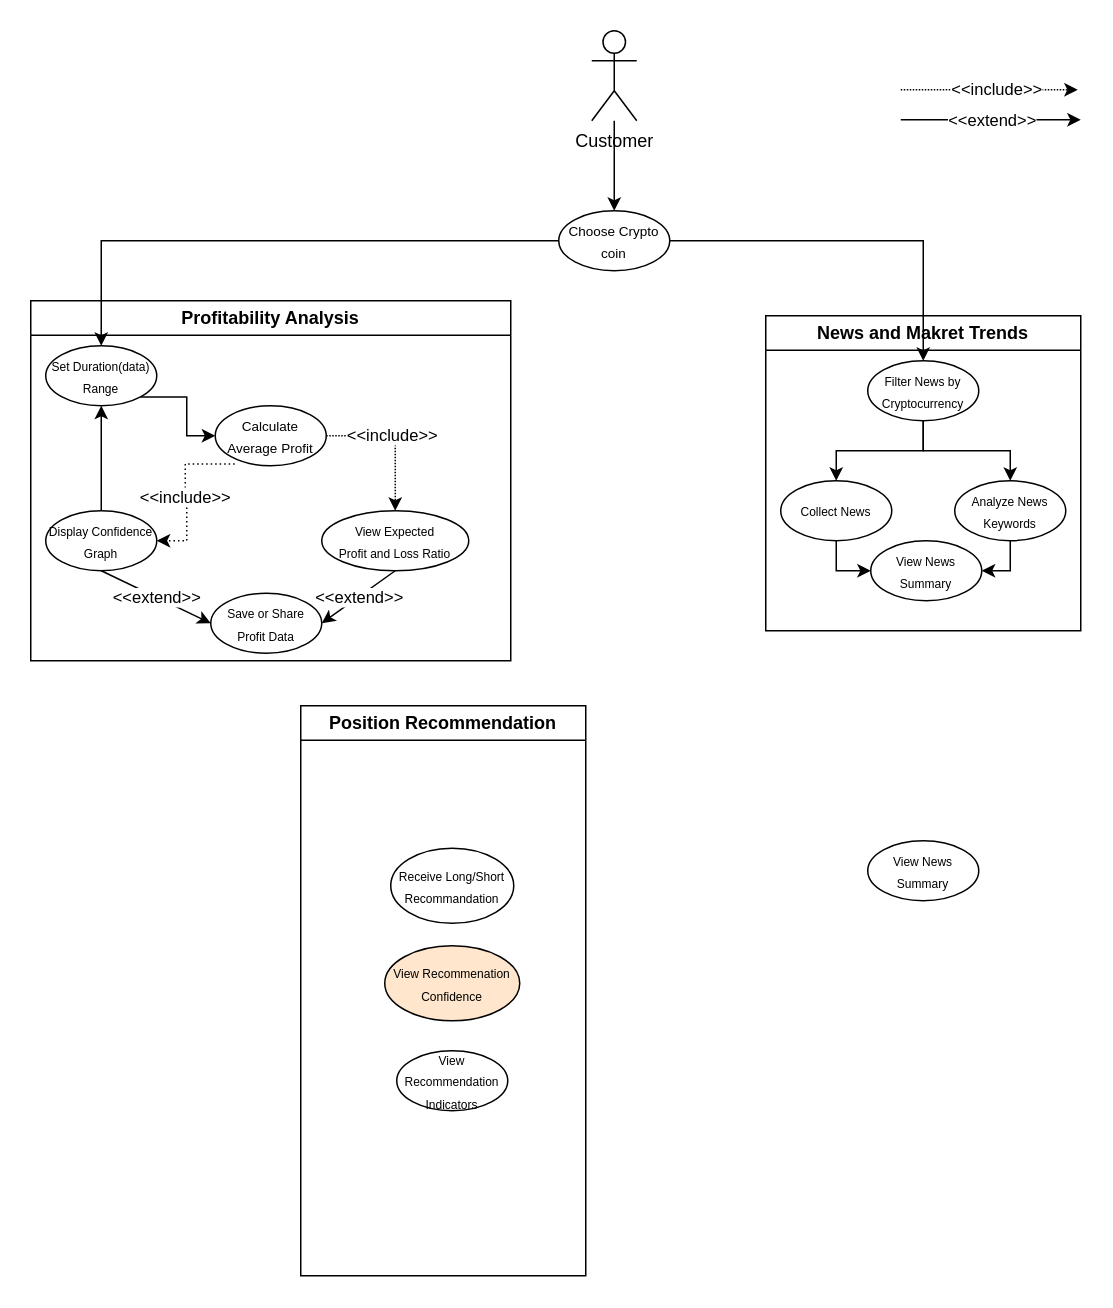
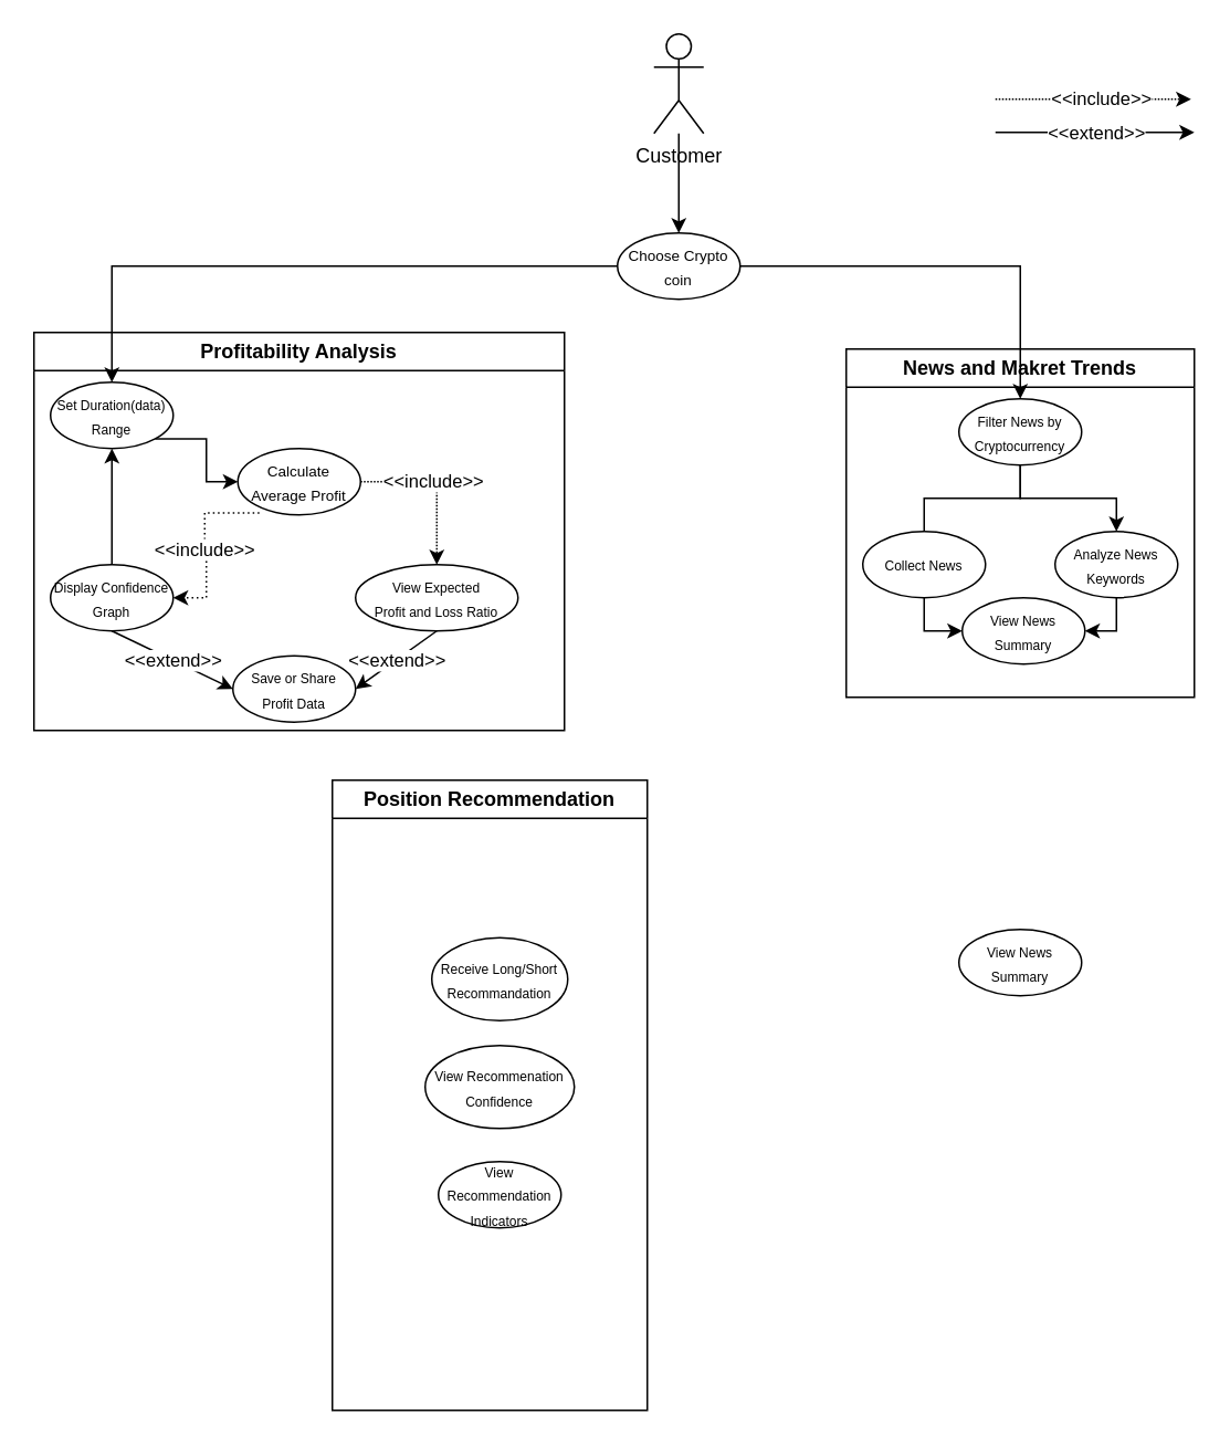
  <mxCell id="0" />
  <mxCell id="1" parent="0" />
  <mxCell id="2" style="edgeStyle=orthogonalEdgeStyle;rounded=0;orthogonalLoop=1;jettySize=auto;html=1;entryX=0.5;entryY=0;entryDx=0;entryDy=0;" edge="1" parent="1" source="3" target="31"><mxGeometry relative="1" as="geometry" /></mxCell>
  <mxCell id="3" value="Customer" style="shape=umlActor;verticalLabelPosition=bottom;verticalAlign=top;html=1;outlineConnect=0;" vertex="1" parent="1"><mxGeometry x="394" y="20" width="30" height="60" as="geometry" /></mxCell>
  <mxCell id="4" value="Profitability Analysis" style="swimlane;whiteSpace=wrap;html=1;" vertex="1" parent="1"><mxGeometry x="20" width="320" height="240" as="geometry" y="200" /></mxCell>
  <mxCell id="5" value="" style="edgeStyle=orthogonalEdgeStyle;rounded=0;orthogonalLoop=1;jettySize=auto;html=1;dashed=1;dashPattern=1 1;exitX=1;exitY=0.5;exitDx=0;exitDy=0;" edge="1" parent="4" source="16" target="9"><mxGeometry relative="1" as="geometry"><mxPoint x="250" y="90" as="sourcePoint" /></mxGeometry></mxCell>
  <mxCell id="6" value="&amp;lt;&amp;lt;include&amp;gt;&amp;gt;" style="edgeLabel;html=1;align=center;verticalAlign=middle;resizable=0;points=[];" vertex="1" connectable="0" parent="5"><mxGeometry x="-0.097" y="1" relative="1" as="geometry"><mxPoint as="offset" /></mxGeometry></mxCell>
  <mxCell id="7" style="edgeStyle=orthogonalEdgeStyle;rounded=0;orthogonalLoop=1;jettySize=auto;html=1;entryX=0.5;entryY=1;entryDx=0;entryDy=0;" edge="1" parent="4" source="8" target="15"><mxGeometry relative="1" as="geometry"><mxPoint x="177" y="100" as="targetPoint" /></mxGeometry></mxCell>
  <mxCell id="8" value="&lt;font style=&quot;font-size: 8px;&quot;&gt;Display Confidence Graph&lt;/font&gt;" style="ellipse;whiteSpace=wrap;html=1;" vertex="1" parent="4"><mxGeometry x="10" y="140" width="74" height="40" as="geometry" /></mxCell>
  <mxCell id="9" value="&lt;font style=&quot;font-size: 8px;&quot;&gt;View Expected&lt;br&gt;Profit and Loss Ratio&lt;/font&gt;" style="ellipse;whiteSpace=wrap;html=1;" vertex="1" parent="4"><mxGeometry x="194" y="140" width="98" height="40" as="geometry" /></mxCell>
  <mxCell id="10" value="&lt;font style=&quot;font-size: 8px;&quot;&gt;Save or Share Profit Data&lt;/font&gt;" style="ellipse;whiteSpace=wrap;html=1;" vertex="1" parent="4"><mxGeometry x="120" y="195" width="74" height="40" as="geometry" /></mxCell>
  <mxCell id="11" value="" style="endArrow=classic;html=1;rounded=0;entryX=0;entryY=0.5;entryDx=0;entryDy=0;exitX=0.5;exitY=1;exitDx=0;exitDy=0;" edge="1" parent="4" source="8" target="10"><mxGeometry relative="1" as="geometry"><mxPoint x="90" y="180" as="sourcePoint" /><mxPoint x="56.72" y="215" as="targetPoint" /></mxGeometry></mxCell>
  <mxCell id="12" value="&amp;lt;&amp;lt;extend&amp;gt;&amp;gt;" style="edgeLabel;resizable=0;html=1;;align=center;verticalAlign=middle;" connectable="0" vertex="1" parent="11"><mxGeometry relative="1" as="geometry" /></mxCell>
  <mxCell id="13" value="" style="endArrow=classic;html=1;rounded=0;exitX=0.5;exitY=1;exitDx=0;exitDy=0;entryX=1;entryY=0.5;entryDx=0;entryDy=0;" edge="1" parent="4" source="9" target="10"><mxGeometry relative="1" as="geometry"><mxPoint x="580" y="-90.69" as="sourcePoint" /><mxPoint x="700" y="-90.69" as="targetPoint" /></mxGeometry></mxCell>
  <mxCell id="14" value="&amp;lt;&amp;lt;extend&amp;gt;&amp;gt;" style="edgeLabel;resizable=0;html=1;;align=center;verticalAlign=middle;" connectable="0" vertex="1" parent="13"><mxGeometry relative="1" as="geometry"><mxPoint as="offset" /></mxGeometry></mxCell>
  <mxCell id="15" value="&lt;span style=&quot;font-size: 8px;&quot;&gt;Set Duration(data) Range&lt;/span&gt;" style="ellipse;whiteSpace=wrap;html=1;" vertex="1" parent="4"><mxGeometry x="10" y="30" width="74" height="40" as="geometry" /></mxCell>
  <mxCell id="16" value="&lt;font style=&quot;font-size: 9px;&quot;&gt;Calculate Average Profit&lt;/font&gt;" style="ellipse;whiteSpace=wrap;html=1;" vertex="1" parent="4"><mxGeometry x="123" y="70" width="74" height="40" as="geometry" /></mxCell>
  <mxCell id="17" style="edgeStyle=orthogonalEdgeStyle;rounded=0;orthogonalLoop=1;jettySize=auto;html=1;entryX=0;entryY=0.5;entryDx=0;entryDy=0;exitX=1;exitY=1;exitDx=0;exitDy=0;" edge="1" parent="4" source="15" target="16"><mxGeometry relative="1" as="geometry"><mxPoint x="94.0" y="60.034" as="sourcePoint" /><mxPoint x="140.0" y="80" as="targetPoint" /></mxGeometry></mxCell>
  <mxCell id="18" style="edgeStyle=orthogonalEdgeStyle;rounded=0;orthogonalLoop=1;jettySize=auto;html=1;dashed=1;dashPattern=1 2;exitX=0.175;exitY=0.97;exitDx=0;exitDy=0;exitPerimeter=0;entryX=1;entryY=0.5;entryDx=0;entryDy=0;" edge="1" parent="4" source="16" target="8"><mxGeometry relative="1" as="geometry"><mxPoint x="154" y="80" as="sourcePoint" /><mxPoint x="130" y="140" as="targetPoint" /></mxGeometry></mxCell>
  <mxCell id="19" value="&amp;lt;&amp;lt;include&amp;gt;&amp;gt;" style="edgeLabel;html=1;align=center;verticalAlign=middle;resizable=0;points=[];" vertex="1" connectable="0" parent="18"><mxGeometry x="-0.302" y="-1" relative="1" as="geometry"><mxPoint y="18" as="offset" /></mxGeometry></mxCell>
  <mxCell id="20" value="News and Makret Trends" style="swimlane;whiteSpace=wrap;html=1;" vertex="1" parent="1"><mxGeometry x="510" y="210" width="210" height="210" as="geometry" /></mxCell>
  <mxCell id="21" style="edgeStyle=orthogonalEdgeStyle;rounded=0;orthogonalLoop=1;jettySize=auto;html=1;entryX=0;entryY=0.5;entryDx=0;entryDy=0;" edge="1" parent="20" source="22" target="23"><mxGeometry relative="1" as="geometry" /></mxCell>
  <mxCell id="22" value="&lt;span style=&quot;font-size: 8px;&quot;&gt;Collect News&lt;/span&gt;" style="ellipse;whiteSpace=wrap;html=1;" vertex="1" parent="20"><mxGeometry x="10" y="110" width="74" height="40" as="geometry" /></mxCell>
  <mxCell id="23" value="&lt;font style=&quot;font-size: 8px;&quot;&gt;View News Summary&lt;/font&gt;" style="ellipse;whiteSpace=wrap;html=1;" vertex="1" parent="20"><mxGeometry x="70" y="150" width="74" height="40" as="geometry" /></mxCell>
  <mxCell id="24" style="edgeStyle=orthogonalEdgeStyle;rounded=0;orthogonalLoop=1;jettySize=auto;html=1;entryX=1;entryY=0.5;entryDx=0;entryDy=0;" edge="1" parent="20" source="25" target="23"><mxGeometry relative="1" as="geometry" /></mxCell>
  <mxCell id="25" value="&lt;font style=&quot;font-size: 8px;&quot;&gt;Analyze News&lt;br&gt;Keywords&lt;/font&gt;" style="ellipse;whiteSpace=wrap;html=1;" vertex="1" parent="20"><mxGeometry x="126" y="110" width="74" height="40" as="geometry" /></mxCell>
  <mxCell id="26" value="" style="edgeStyle=orthogonalEdgeStyle;rounded=0;orthogonalLoop=1;jettySize=auto;html=1;" edge="1" parent="20" source="28" target="25"><mxGeometry relative="1" as="geometry" /></mxCell>
- <mxCell id="27" style="edgeStyle=orthogonalEdgeStyle;rounded=0;orthogonalLoop=1;jettySize=auto;html=1;entryX=0.5;entryY=0;entryDx=0;entryDy=0;" edge="1" parent="20" source="28" target="22"><mxGeometry relative="1" as="geometry" /></mxCell>
+ <mxCell id="27" style="edgeStyle=orthogonalEdgeStyle;rounded=0;orthogonalLoop=1;jettySize=auto;html=1;entryX=0.5;entryY=0;entryDx=0;entryDy=0;endArrow=none;" edge="1" parent="20" source="28" target="22"><mxGeometry relative="1" as="geometry" /></mxCell>
  <mxCell id="28" value="&lt;span style=&quot;font-size: 8px;&quot;&gt;Filter News by Cryptocurrency&lt;/span&gt;" style="ellipse;whiteSpace=wrap;html=1;" vertex="1" parent="20"><mxGeometry x="68" y="30" width="74" height="40" as="geometry" /></mxCell>
  <mxCell id="29" style="edgeStyle=orthogonalEdgeStyle;rounded=0;orthogonalLoop=1;jettySize=auto;html=1;entryX=0.5;entryY=0;entryDx=0;entryDy=0;" edge="1" parent="1" source="31" target="28"><mxGeometry relative="1" as="geometry" /></mxCell>
  <mxCell id="30" style="edgeStyle=orthogonalEdgeStyle;rounded=0;orthogonalLoop=1;jettySize=auto;html=1;entryX=0.5;entryY=0;entryDx=0;entryDy=0;" edge="1" parent="1" source="31" target="15"><mxGeometry relative="1" as="geometry"><mxPoint x="87" y="220" as="targetPoint" /></mxGeometry></mxCell>
  <mxCell id="31" value="&lt;font style=&quot;font-size: 9px;&quot;&gt;Choose Crypto coin&lt;/font&gt;" style="ellipse;whiteSpace=wrap;html=1;" vertex="1" parent="1"><mxGeometry x="372" y="140" width="74" height="40" as="geometry" /></mxCell>
  <mxCell id="32" value="" style="edgeStyle=orthogonalEdgeStyle;rounded=0;orthogonalLoop=1;jettySize=auto;html=1;dashed=1;dashPattern=1 1;" edge="1" parent="1"><mxGeometry relative="1" as="geometry"><mxPoint x="600" y="59.31" as="sourcePoint" /><mxPoint x="718" y="59.31" as="targetPoint" /></mxGeometry></mxCell>
  <mxCell id="33" value="&amp;lt;&amp;lt;include&amp;gt;&amp;gt;" style="edgeLabel;html=1;align=center;verticalAlign=middle;resizable=0;points=[];" vertex="1" connectable="0" parent="32"><mxGeometry x="-0.097" y="1" relative="1" as="geometry"><mxPoint x="10" as="offset" /></mxGeometry></mxCell>
  <mxCell id="34" value="" style="endArrow=classic;html=1;rounded=0;" edge="1" parent="1"><mxGeometry relative="1" as="geometry"><mxPoint x="600" y="79.31" as="sourcePoint" /><mxPoint x="720" y="79.31" as="targetPoint" /></mxGeometry></mxCell>
  <mxCell id="35" value="&amp;lt;&amp;lt;extend&amp;gt;&amp;gt;" style="edgeLabel;resizable=0;html=1;;align=center;verticalAlign=middle;" connectable="0" vertex="1" parent="34"><mxGeometry relative="1" as="geometry"><mxPoint as="offset" /></mxGeometry></mxCell>
  <mxCell id="36" value="Position Recommendation" style="swimlane;whiteSpace=wrap;html=1;" vertex="1" parent="1"><mxGeometry x="200" y="470" width="190" height="380" as="geometry" /></mxCell>
  <mxCell id="37" value="&lt;span style=&quot;font-size: 8px;&quot;&gt;Receive Long/Short Recommandation&lt;/span&gt;" style="ellipse;whiteSpace=wrap;html=1;" vertex="1" parent="36"><mxGeometry x="60" y="95" width="82" height="50" as="geometry" /></mxCell>
- <mxCell id="38" value="&lt;font style=&quot;font-size: 8px;&quot;&gt;View Recommenation Confidence&lt;/font&gt;" style="ellipse;whiteSpace=wrap;html=1;fillColor=#ffe6cc;" vertex="1" parent="36"><mxGeometry x="56" y="160" width="90" height="50" as="geometry" /></mxCell>
+ <mxCell id="38" value="&lt;font style=&quot;font-size: 8px;&quot;&gt;View Recommenation Confidence&lt;/font&gt;" style="ellipse;whiteSpace=wrap;html=1;" vertex="1" parent="36"><mxGeometry x="56" y="160" width="90" height="50" as="geometry" /></mxCell>
  <mxCell id="39" value="&lt;span style=&quot;font-size: 8px;&quot;&gt;View Recommendation Indicators&lt;/span&gt;" style="ellipse;whiteSpace=wrap;html=1;" vertex="1" parent="36"><mxGeometry x="64" y="230" width="74" height="40" as="geometry" /></mxCell>
  <mxCell id="40" value="&lt;font style=&quot;font-size: 8px;&quot;&gt;View News Summary&lt;/font&gt;" style="ellipse;whiteSpace=wrap;html=1;" vertex="1" parent="1"><mxGeometry x="578" y="560" width="74" height="40" as="geometry" /></mxCell>
